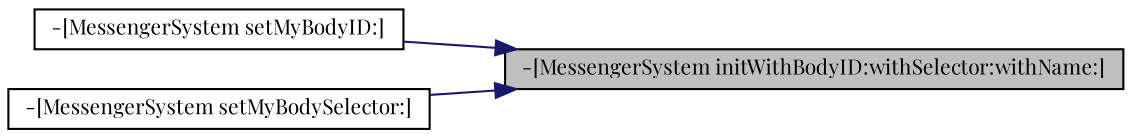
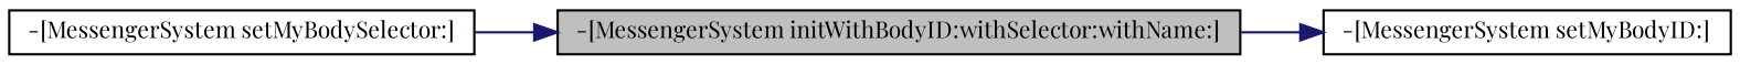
  digraph {
    fontname="Playfair Display"
    rankdir=LR
    node [color=black fillcolor=white fontname="Playfair Display" fontsize=10 shape=record style=filled]
    edge [color=midnightblue fontname="Playfair Display" fontsize=10 labelfontname="FreeSans.ttf" labelfontsize=10 style=solid]
    n1 [fillcolor=grey75 fontcolor=black height=0.2 label="-[MessengerSystem initWithBodyID:withSelector:withName:]" width=0.4]
    n2 [height=0.2 label="-[MessengerSystem setMyBodyID:]" width=0.4]
    n3 [height=0.2 label="-[MessengerSystem setMyBodySelector:]" width=0.4]
-   n2 -> n1
+   n1 -> n2
    n3 -> n1
  }
